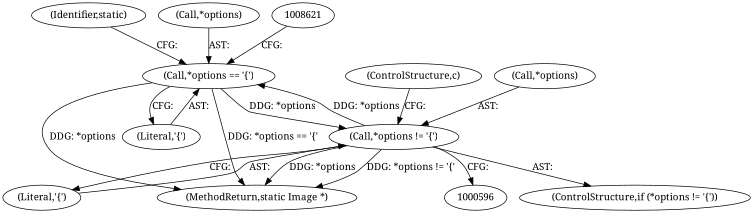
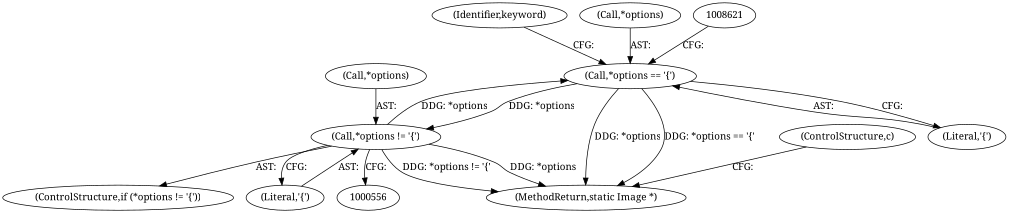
  digraph {
    fontname="Noto Serif"
    node [fontname="Noto Serif"]
    edge [fontname="Noto Serif"]
    n1 [label="(Call,*options == '{')"]
    n2 [label="(Call,*options != '{')"]
    n3 [label="(MethodReturn,static Image *)"]
    n4 [label="(Literal,'{')"]
    n5 [label="(ControlStructure,if (*options != '{'))"]
    n6 [label="(Literal,'{')"]
-   1000596
+   1000596 [label=1000556]
    n8 [label="(ControlStructure,c)"]
-   n9 [label="(Identifier,static)"]
+   n9 [label="(Identifier,keyword)"]
    n10 [label="(Call,*options)"]
    n11 [label="(Call,*options)"]
    n12 [label=1008621]
    n1 -> n2 [label="DDG: *options"]
    n1 -> n3 [label="DDG: *options"]
    n1 -> n3 [label="DDG: *options == '{'"]
    n1 -> n4 [label="CFG: "]
    n2 -> n1 [label="DDG: *options"]
    n2 -> n3 [label="DDG: *options"]
    n2 -> n3 [label="DDG: *options != '{'"]
    n2 -> n5 [label="AST: "]
    n2 -> n6 [label="CFG: "]
    n2 -> 1000596 [label="CFG: "]
    n4 -> n1 [label="AST: "]
    n6 -> n2 [label="AST: "]
-   n8 -> n2 [label="CFG: "]
+   n8 -> n3 [label="CFG: "]
    n9 -> n1 [label="CFG: "]
    n10 -> n2 [label="AST: "]
    n11 -> n1 [label="AST: "]
    n12 -> n1 [label="CFG: "]
  }
